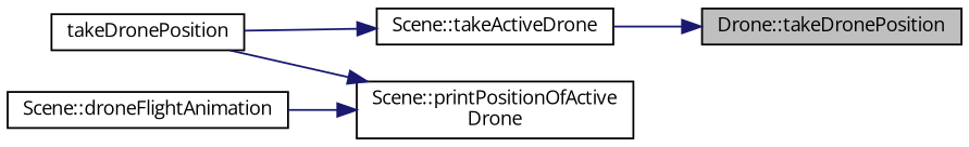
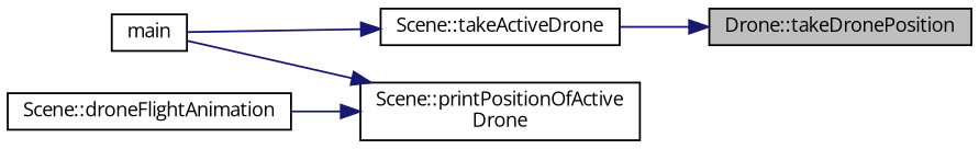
  digraph {
    fontname="Open Sans"
    rankdir=RL
    node [color=black fillcolor=white fontname="Open Sans" fontsize=10 shape=record style=filled]
    edge [color=midnightblue dir=back fontname="Open Sans" fontsize=10 labelfontname=FreeSans labelfontsize=10 style=solid]
    n1 [fillcolor=grey75 fontcolor=black height=0.2 label="Drone::takeDronePosition" width=0.4]
    n2 [height=0.2 label="Scene::takeActiveDrone" width=0.4]
    n3 [height=0.2 label="Scene::printPositionOfActive\lDrone" width=0.4]
    n4 [height=0.2 label="Scene::droneFlightAnimation" width=0.4]
-   n5 [height=0.2 label=takeDronePosition width=0.4]
+   n5 [height=0.2 label=main width=0.4]
    n1 -> n2
    n2 -> n5
    n3 -> n4
    n3 -> n5
  }
